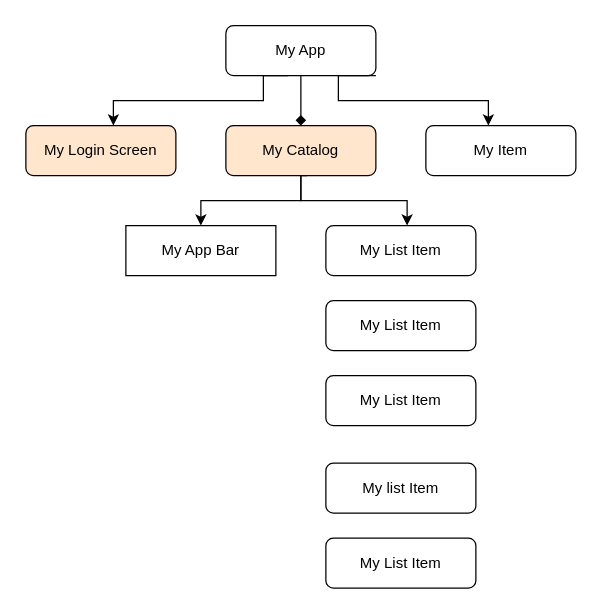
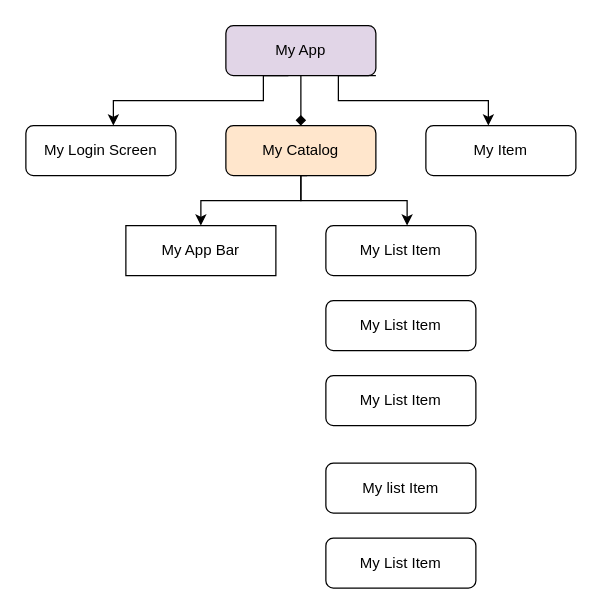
  <mxCell id="0" />
  <mxCell id="1" parent="0" />
  <mxCell id="2" value="" style="edgeStyle=orthogonalEdgeStyle;rounded=0;orthogonalLoop=1;jettySize=auto;html=1;entryX=0.5;entryY=0;entryDx=0;entryDy=0;endArrow=diamond;" parent="1" source="3" target="14" edge="1"><mxGeometry relative="1" as="geometry"><mxPoint x="240" y="90" as="targetPoint" /><Array as="points" /></mxGeometry></mxCell>
- <mxCell id="3" value="My App" style="rounded=1;whiteSpace=wrap;html=1;" parent="1" vertex="1"><mxGeometry x="180" y="20" width="120" height="40" as="geometry" /></mxCell>
+ <mxCell id="3" value="My App" style="rounded=1;whiteSpace=wrap;html=1;fillColor=#e1d5e7;" parent="1" vertex="1"><mxGeometry x="180" y="20" width="120" height="40" as="geometry" /></mxCell>
  <mxCell id="4" value="" style="edgeStyle=orthogonalEdgeStyle;rounded=0;orthogonalLoop=1;jettySize=auto;html=1;" parent="1" target="5" edge="1"><mxGeometry relative="1" as="geometry"><mxPoint x="240" y="140" as="sourcePoint" /><Array as="points"><mxPoint x="240" y="160" /><mxPoint x="160" y="160" /></Array></mxGeometry></mxCell>
  <mxCell id="5" value="My App Bar" style="whiteSpace=wrap;html=1;rounded=0;" parent="1" vertex="1"><mxGeometry x="100" y="180" width="120" height="40" as="geometry" /></mxCell>
  <mxCell id="6" value="My Item" style="rounded=1;whiteSpace=wrap;html=1;" parent="1" vertex="1"><mxGeometry x="340" y="100" width="120" height="40" as="geometry" /></mxCell>
  <mxCell id="7" value="My List Item" style="rounded=1;whiteSpace=wrap;html=1;" parent="1" vertex="1"><mxGeometry x="260" y="300" width="120" height="40" as="geometry" /></mxCell>
  <mxCell id="8" value="My List Item" style="rounded=1;whiteSpace=wrap;html=1;" parent="1" vertex="1"><mxGeometry x="260" y="180" width="120" height="40" as="geometry" /></mxCell>
  <mxCell id="9" value="&lt;span style=&quot;white-space: normal&quot;&gt;My List Item&lt;/span&gt;" style="rounded=1;whiteSpace=wrap;html=1;" parent="1" vertex="1"><mxGeometry x="260" y="240" width="120" height="40" as="geometry" /></mxCell>
- <mxCell id="10" value="My Login Screen" style="rounded=1;whiteSpace=wrap;html=1;fillColor=#ffe6cc;" parent="1" vertex="1"><mxGeometry x="20" y="100" width="120" height="40" as="geometry" /></mxCell>
+ <mxCell id="10" value="My Login Screen" style="rounded=1;whiteSpace=wrap;html=1;" parent="1" vertex="1"><mxGeometry x="20" y="100" width="120" height="40" as="geometry" /></mxCell>
  <mxCell id="11" value="My List Item" style="rounded=1;whiteSpace=wrap;html=1;" parent="1" vertex="1"><mxGeometry x="260" y="430" width="120" height="40" as="geometry" /></mxCell>
  <mxCell id="12" value="My list Item" style="rounded=1;whiteSpace=wrap;html=1;" parent="1" vertex="1"><mxGeometry x="260" y="370" width="120" height="40" as="geometry" /></mxCell>
  <mxCell id="13" style="edgeStyle=orthogonalEdgeStyle;rounded=0;orthogonalLoop=1;jettySize=auto;html=1;exitX=0.5;exitY=1;exitDx=0;exitDy=0;" parent="1" source="8" target="8" edge="1"><mxGeometry relative="1" as="geometry" /></mxCell>
  <mxCell id="14" value="My Catalog" style="rounded=1;whiteSpace=wrap;html=1;fillColor=#ffe6cc;" parent="1" vertex="1"><mxGeometry x="180" y="100" width="120" height="40" as="geometry" /></mxCell>
  <mxCell id="15" style="edgeStyle=orthogonalEdgeStyle;rounded=0;orthogonalLoop=1;jettySize=auto;html=1;exitX=0.5;exitY=1;exitDx=0;exitDy=0;" parent="1" source="14" target="14" edge="1"><mxGeometry relative="1" as="geometry" /></mxCell>
  <mxCell id="16" value="" style="edgeStyle=orthogonalEdgeStyle;rounded=0;orthogonalLoop=1;jettySize=auto;html=1;" parent="1" edge="1"><mxGeometry relative="1" as="geometry"><mxPoint x="245" y="140" as="sourcePoint" /><mxPoint x="325" y="180" as="targetPoint" /><Array as="points"><mxPoint x="240" y="140" /><mxPoint x="240" y="160" /><mxPoint x="325" y="160" /></Array></mxGeometry></mxCell>
  <mxCell id="17" value="" style="edgeStyle=orthogonalEdgeStyle;rounded=0;orthogonalLoop=1;jettySize=auto;html=1;" parent="1" edge="1"><mxGeometry relative="1" as="geometry"><mxPoint x="230" y="60" as="sourcePoint" /><mxPoint x="90" y="100" as="targetPoint" /><Array as="points"><mxPoint x="210" y="60" /><mxPoint x="210" y="80" /><mxPoint x="90" y="80" /></Array></mxGeometry></mxCell>
  <mxCell id="18" value="" style="edgeStyle=orthogonalEdgeStyle;rounded=0;orthogonalLoop=1;jettySize=auto;html=1;" parent="1" edge="1"><mxGeometry relative="1" as="geometry"><mxPoint x="300" y="60" as="sourcePoint" /><mxPoint x="390" y="100" as="targetPoint" /><Array as="points"><mxPoint x="270" y="60" /><mxPoint x="270" y="80" /><mxPoint x="390" y="80" /><mxPoint x="390" y="100" /></Array></mxGeometry></mxCell>
